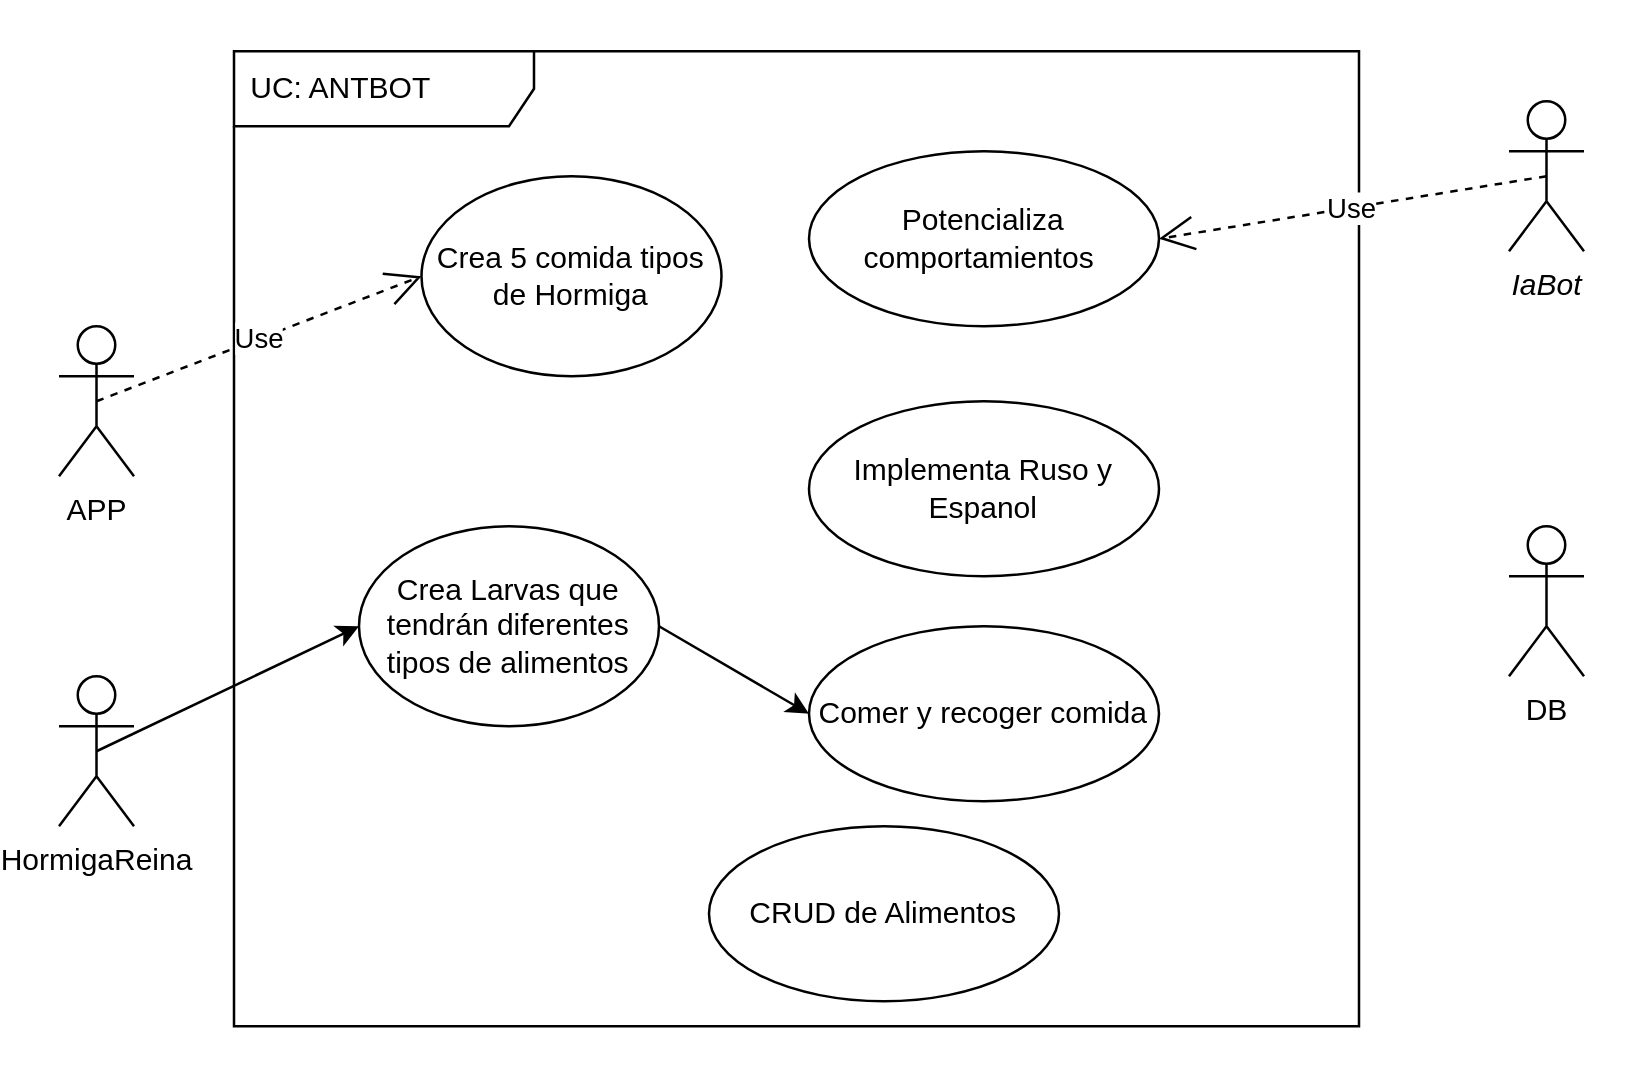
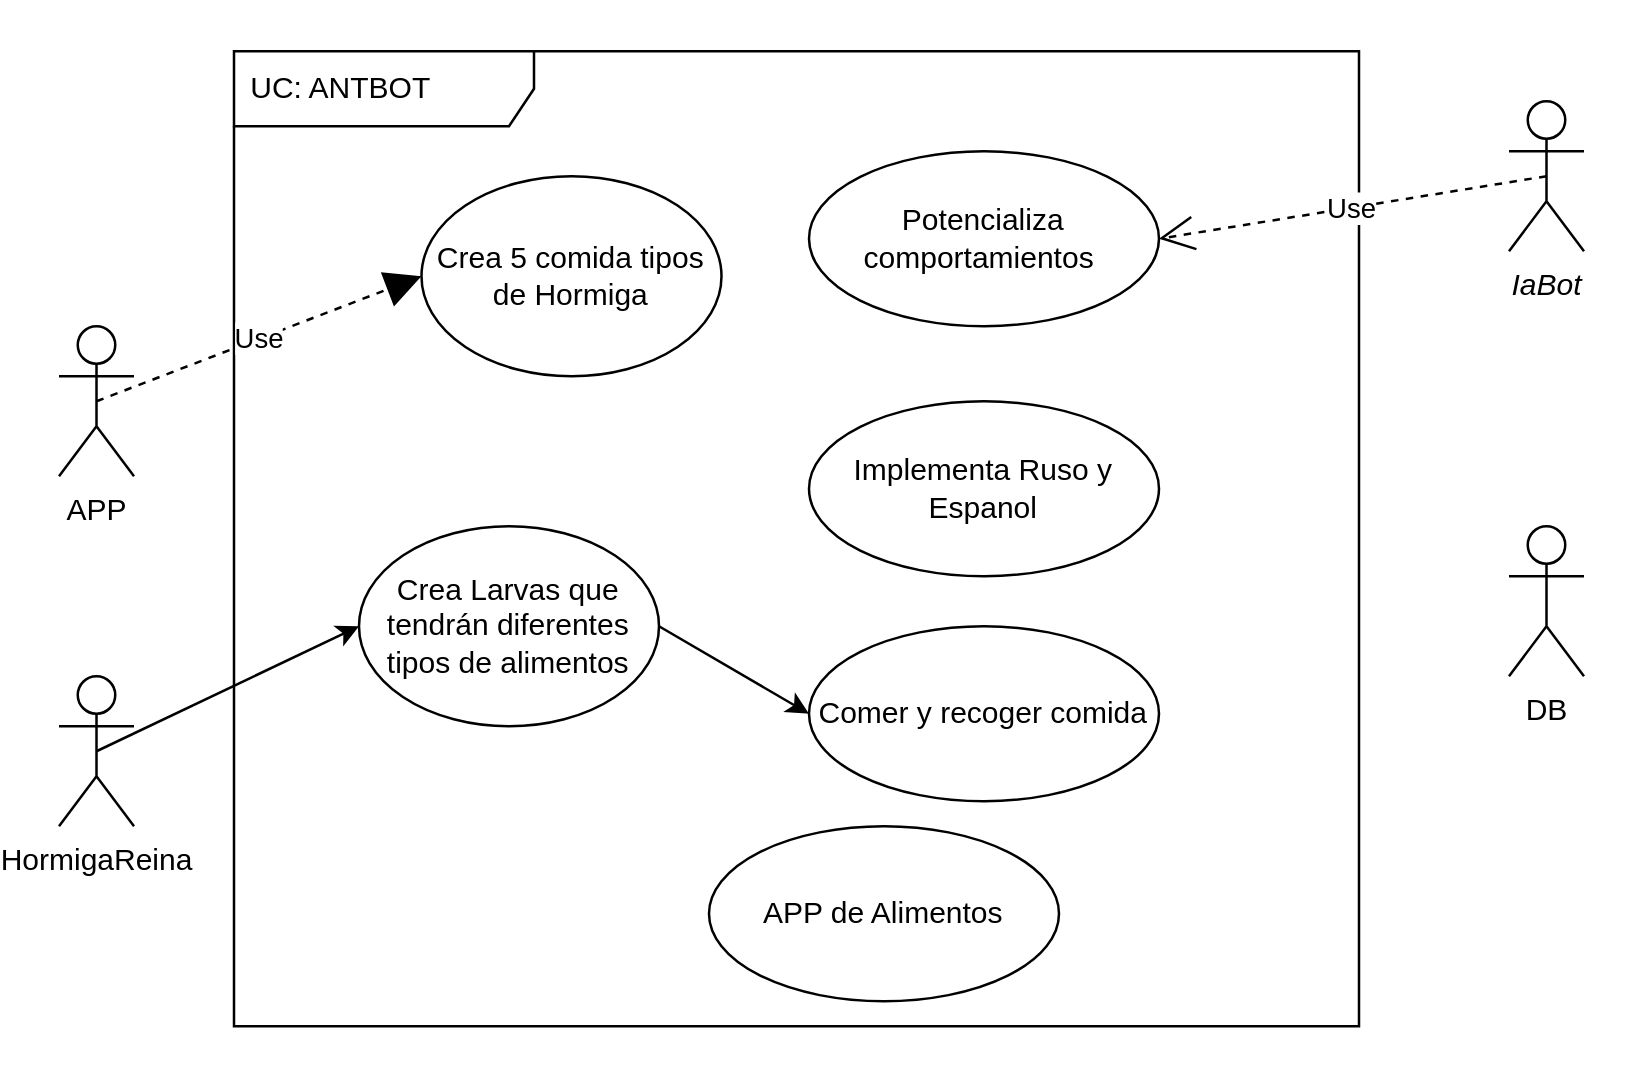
  <mxCell id="0" />
  <mxCell id="1" parent="0" />
  <mxCell id="2" value="UC: ANTBOT" style="shape=umlFrame;whiteSpace=wrap;html=1;width=120;height=30;boundedLbl=1;verticalAlign=middle;align=left;spacingLeft=5;" parent="1" vertex="1"><mxGeometry x="90" y="20" width="450" height="390" as="geometry" /></mxCell>
  <mxCell id="3" value="Potencializa comportamientos&amp;nbsp;" style="ellipse;whiteSpace=wrap;html=1;" parent="1" vertex="1"><mxGeometry x="320" y="60" width="140" height="70" as="geometry" /></mxCell>
  <mxCell id="4" value="APP" style="shape=umlActor;verticalLabelPosition=bottom;verticalAlign=top;html=1;" parent="1" vertex="1"><mxGeometry x="20" y="130" width="30" height="60" as="geometry" /></mxCell>
  <mxCell id="5" value="DB" style="shape=umlActor;verticalLabelPosition=bottom;verticalAlign=top;html=1;" parent="1" vertex="1"><mxGeometry x="600" y="210" width="30" height="60" as="geometry" /></mxCell>
  <mxCell id="6" value="Crea 5 comida tipos de Hormiga" style="ellipse;whiteSpace=wrap;html=1;" parent="1" vertex="1"><mxGeometry x="165" y="70" width="120" height="80" as="geometry" /></mxCell>
- <mxCell id="7" value="CRUD de Alimentos" style="ellipse;whiteSpace=wrap;html=1;" parent="1" vertex="1"><mxGeometry x="280" y="330" width="140" height="70" as="geometry" /></mxCell>
- <mxCell id="8" value="Use" style="endArrow=open;endSize=12;dashed=1;html=1;exitX=0.5;exitY=0.5;exitDx=0;exitDy=0;exitPerimeter=0;entryX=0;entryY=0.5;entryDx=0;entryDy=0;" parent="1" source="4" target="6" edge="1"><mxGeometry width="160" relative="1" as="geometry"><mxPoint x="10" y="300" as="sourcePoint" /><mxPoint x="170" y="300" as="targetPoint" /></mxGeometry></mxCell>
+ <mxCell id="7" value="APP de Alimentos" style="ellipse;whiteSpace=wrap;html=1;" parent="1" vertex="1"><mxGeometry x="280" y="330" width="140" height="70" as="geometry" /></mxCell>
+ <mxCell id="8" value="Use" style="endArrow=block;endSize=12;dashed=1;html=1;exitX=0.5;exitY=0.5;exitDx=0;exitDy=0;exitPerimeter=0;entryX=0;entryY=0.5;entryDx=0;entryDy=0;" parent="1" source="4" target="6" edge="1"><mxGeometry width="160" relative="1" as="geometry"><mxPoint x="10" y="300" as="sourcePoint" /><mxPoint x="170" y="300" as="targetPoint" /></mxGeometry></mxCell>
  <mxCell id="9" value="&lt;i&gt;IaBot&lt;/i&gt;" style="shape=umlActor;verticalLabelPosition=bottom;verticalAlign=top;html=1;" parent="1" vertex="1"><mxGeometry x="600" y="40" width="30" height="60" as="geometry" /></mxCell>
  <mxCell id="10" value="Use" style="endArrow=open;endSize=12;dashed=1;html=1;exitX=0.5;exitY=0.5;exitDx=0;exitDy=0;exitPerimeter=0;entryX=1;entryY=0.5;entryDx=0;entryDy=0;" parent="1" source="9" target="3" edge="1"><mxGeometry width="160" relative="1" as="geometry"><mxPoint x="625" y="140" as="sourcePoint" /><mxPoint x="440" y="335" as="targetPoint" /></mxGeometry></mxCell>
  <mxCell id="11" style="edgeStyle=none;html=1;exitX=0.5;exitY=0.5;exitDx=0;exitDy=0;exitPerimeter=0;entryX=0;entryY=0.5;entryDx=0;entryDy=0;" edge="1" parent="1" source="12" target="15"><mxGeometry relative="1" as="geometry" /></mxCell>
  <mxCell id="12" value="HormigaReina" style="shape=umlActor;verticalLabelPosition=bottom;verticalAlign=top;html=1;" vertex="1" parent="1"><mxGeometry x="20" y="270" width="30" height="60" as="geometry" /></mxCell>
  <mxCell id="13" value="Implementa Ruso y Espanol" style="ellipse;whiteSpace=wrap;html=1;" vertex="1" parent="1"><mxGeometry x="320" y="160" width="140" height="70" as="geometry" /></mxCell>
  <mxCell id="14" style="edgeStyle=none;html=1;exitX=1;exitY=0.5;exitDx=0;exitDy=0;entryX=0;entryY=0.5;entryDx=0;entryDy=0;" edge="1" parent="1" source="15" target="16"><mxGeometry relative="1" as="geometry" /></mxCell>
  <mxCell id="15" value="Crea Larvas que tendrán diferentes tipos de alimentos" style="ellipse;whiteSpace=wrap;html=1;" vertex="1" parent="1"><mxGeometry x="140" y="210" width="120" height="80" as="geometry" /></mxCell>
  <mxCell id="16" value="Comer y recoger comida" style="ellipse;whiteSpace=wrap;html=1;" vertex="1" parent="1"><mxGeometry x="320" y="250" width="140" height="70" as="geometry" /></mxCell>
